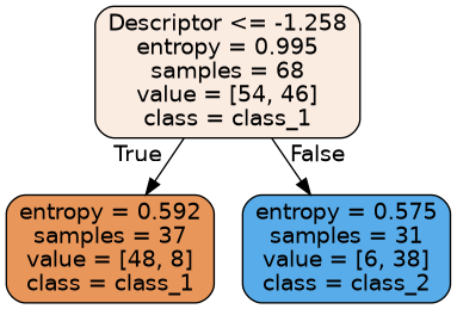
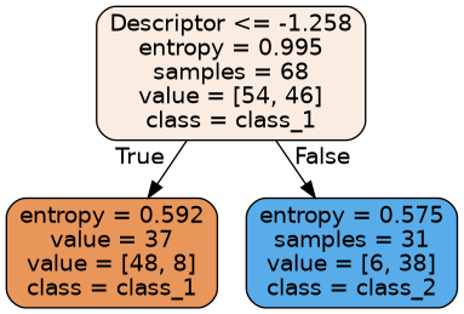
  digraph {
    node [color=black fontname=helvetica shape=box style="filled, rounded"]
    edge [fontname=helvetica labeldistance=2.5]
    n1 [fillcolor="#fbece2" label="Descriptor <= -1.258\nentropy = 0.995\nsamples = 68\nvalue = [54, 46]\nclass = class_1"]
-   n2 [fillcolor="#e9965a" label="entropy = 0.592\nsamples = 37\nvalue = [48, 8]\nclass = class_1"]
+   n2 [fillcolor="#e9965a" label="entropy = 0.592\nvalue = 37\nvalue = [48, 8]\nclass = class_1"]
    n3 [fillcolor="#58ace9" label="entropy = 0.575\nsamples = 31\nvalue = [6, 38]\nclass = class_2"]
    n1 -> n2 [headlabel=True labelangle=45]
    n1 -> n3 [headlabel=False labelangle=-45]
  }
